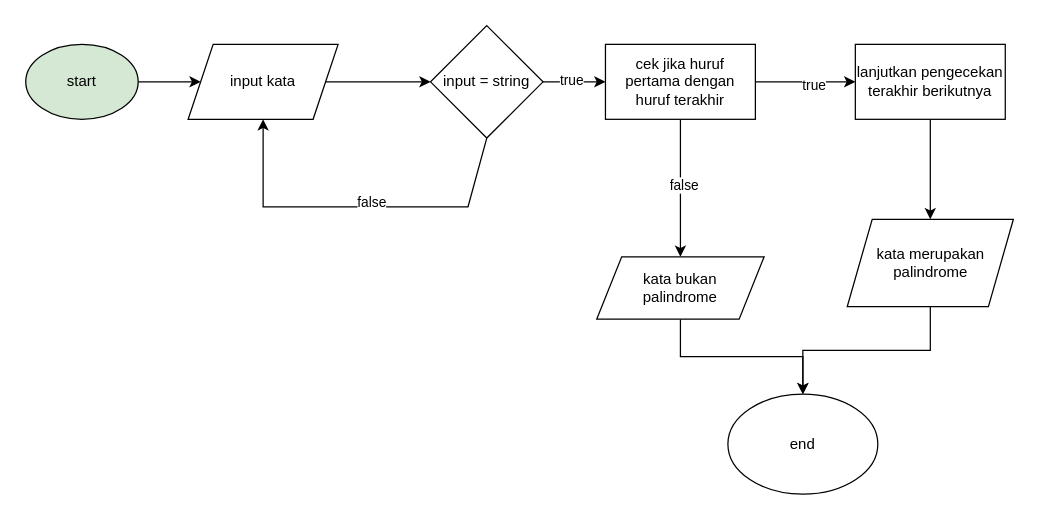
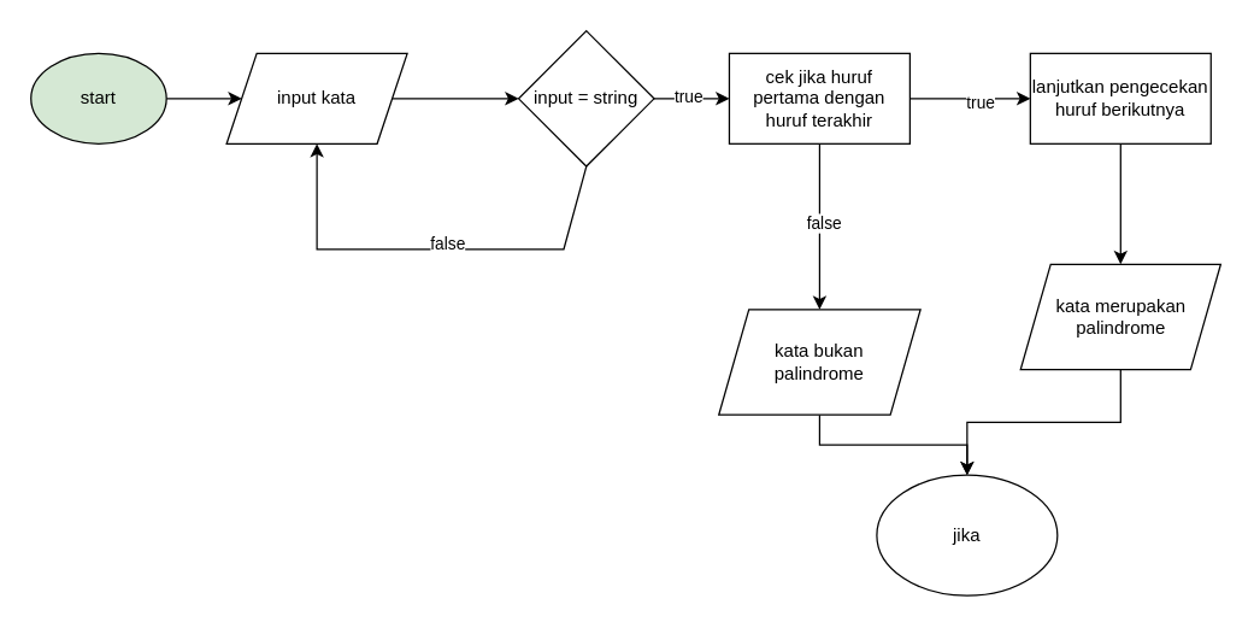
  <mxCell id="0" />
  <mxCell id="1" parent="0" />
  <mxCell id="2" style="edgeStyle=orthogonalEdgeStyle;rounded=0;orthogonalLoop=1;jettySize=auto;html=1;exitX=1;exitY=0.5;exitDx=0;exitDy=0;" parent="1" source="3" target="5" edge="1"><mxGeometry relative="1" as="geometry" /></mxCell>
  <mxCell id="3" value="start" style="ellipse;whiteSpace=wrap;html=1;fillColor=#d5e8d4;" parent="1" vertex="1"><mxGeometry x="20" y="35" width="90" height="60" as="geometry" /></mxCell>
  <mxCell id="4" value="" style="edgeStyle=orthogonalEdgeStyle;rounded=0;orthogonalLoop=1;jettySize=auto;html=1;entryX=0;entryY=0.5;entryDx=0;entryDy=0;" parent="1" source="5" target="8" edge="1"><mxGeometry relative="1" as="geometry"><mxPoint x="350" y="65" as="targetPoint" /><Array as="points" /></mxGeometry></mxCell>
  <mxCell id="5" value="input kata" style="shape=parallelogram;perimeter=parallelogramPerimeter;whiteSpace=wrap;html=1;fixedSize=1;" parent="1" vertex="1"><mxGeometry x="150" y="35" width="120" height="60" as="geometry" /></mxCell>
  <mxCell id="6" value="" style="edgeStyle=orthogonalEdgeStyle;rounded=0;orthogonalLoop=1;jettySize=auto;html=1;" parent="1" source="8" target="13" edge="1"><mxGeometry relative="1" as="geometry" /></mxCell>
  <mxCell id="7" value="true" style="edgeLabel;html=1;align=center;verticalAlign=middle;resizable=0;points=[];" parent="6" vertex="1" connectable="0"><mxGeometry x="-0.139" y="2" relative="1" as="geometry"><mxPoint as="offset" /></mxGeometry></mxCell>
  <mxCell id="8" value="input = string" style="rhombus;whiteSpace=wrap;html=1;" parent="1" vertex="1"><mxGeometry x="344" y="20" width="90" height="90" as="geometry" /></mxCell>
  <mxCell id="9" value="" style="edgeStyle=orthogonalEdgeStyle;rounded=0;orthogonalLoop=1;jettySize=auto;html=1;" parent="1" source="13" target="17" edge="1"><mxGeometry relative="1" as="geometry" /></mxCell>
  <mxCell id="10" value="false" style="edgeLabel;html=1;align=center;verticalAlign=middle;resizable=0;points=[];" parent="9" vertex="1" connectable="0"><mxGeometry x="-0.054" y="2" relative="1" as="geometry"><mxPoint as="offset" /></mxGeometry></mxCell>
  <mxCell id="11" value="" style="edgeStyle=orthogonalEdgeStyle;rounded=0;orthogonalLoop=1;jettySize=auto;html=1;" parent="1" source="13" target="19" edge="1"><mxGeometry relative="1" as="geometry" /></mxCell>
  <mxCell id="12" value="true" style="edgeLabel;html=1;align=center;verticalAlign=middle;resizable=0;points=[];" parent="11" vertex="1" connectable="0"><mxGeometry x="0.15" y="-2" relative="1" as="geometry"><mxPoint as="offset" /></mxGeometry></mxCell>
  <mxCell id="13" value="cek jika huruf pertama dengan huruf terakhir" style="whiteSpace=wrap;html=1;" parent="1" vertex="1"><mxGeometry x="484" y="35" width="120" height="60" as="geometry" /></mxCell>
  <mxCell id="14" value="" style="endArrow=classic;html=1;rounded=0;exitX=0.5;exitY=1;exitDx=0;exitDy=0;entryX=0.5;entryY=1;entryDx=0;entryDy=0;" parent="1" source="8" target="5" edge="1"><mxGeometry width="50" height="50" relative="1" as="geometry"><mxPoint x="340" y="215" as="sourcePoint" /><mxPoint x="210" y="165" as="targetPoint" /><Array as="points"><mxPoint x="374" y="165" /><mxPoint x="210" y="165" /></Array></mxGeometry></mxCell>
  <mxCell id="15" value="false" style="edgeLabel;html=1;align=center;verticalAlign=middle;resizable=0;points=[];" parent="14" vertex="1" connectable="0"><mxGeometry x="-0.073" y="-4" relative="1" as="geometry"><mxPoint as="offset" /></mxGeometry></mxCell>
  <mxCell id="16" value="" style="edgeStyle=orthogonalEdgeStyle;rounded=0;orthogonalLoop=1;jettySize=auto;html=1;" parent="1" source="17" target="22" edge="1"><mxGeometry relative="1" as="geometry" /></mxCell>
- <mxCell id="17" value="kata bukan &lt;br&gt;palindrome" style="shape=parallelogram;perimeter=parallelogramPerimeter;whiteSpace=wrap;html=1;fixedSize=1;" parent="1" vertex="1"><mxGeometry x="477" y="205" width="134" height="50" as="geometry" /></mxCell>
+ <mxCell id="17" value="kata bukan &lt;br&gt;palindrome" style="shape=parallelogram;perimeter=parallelogramPerimeter;whiteSpace=wrap;html=1;fixedSize=1;" parent="1" vertex="1"><mxGeometry x="477" y="205" width="134" height="70" as="geometry" /></mxCell>
  <mxCell id="18" value="" style="edgeStyle=orthogonalEdgeStyle;rounded=0;orthogonalLoop=1;jettySize=auto;html=1;" parent="1" source="19" target="21" edge="1"><mxGeometry relative="1" as="geometry" /></mxCell>
- <mxCell id="19" value="lanjutkan pengecekan terakhir berikutnya" style="whiteSpace=wrap;html=1;" parent="1" vertex="1"><mxGeometry x="684" y="35" width="120" height="60" as="geometry" /></mxCell>
+ <mxCell id="19" value="lanjutkan pengecekan huruf berikutnya" style="whiteSpace=wrap;html=1;" parent="1" vertex="1"><mxGeometry x="684" y="35" width="120" height="60" as="geometry" /></mxCell>
  <mxCell id="20" style="edgeStyle=orthogonalEdgeStyle;rounded=0;orthogonalLoop=1;jettySize=auto;html=1;exitX=0.5;exitY=1;exitDx=0;exitDy=0;entryX=0.5;entryY=0;entryDx=0;entryDy=0;" parent="1" source="21" target="22" edge="1"><mxGeometry relative="1" as="geometry" /></mxCell>
  <mxCell id="21" value="kata merupakan palindrome" style="shape=parallelogram;perimeter=parallelogramPerimeter;whiteSpace=wrap;html=1;fixedSize=1;" parent="1" vertex="1"><mxGeometry x="677.5" y="175" width="133" height="70" as="geometry" /></mxCell>
- <mxCell id="22" value="end" style="ellipse;whiteSpace=wrap;html=1;" parent="1" vertex="1"><mxGeometry x="582" y="315" width="120" height="80" as="geometry" /></mxCell>
+ <mxCell id="22" value="jika" style="ellipse;whiteSpace=wrap;html=1;" parent="1" vertex="1"><mxGeometry x="582" y="315" width="120" height="80" as="geometry" /></mxCell>
